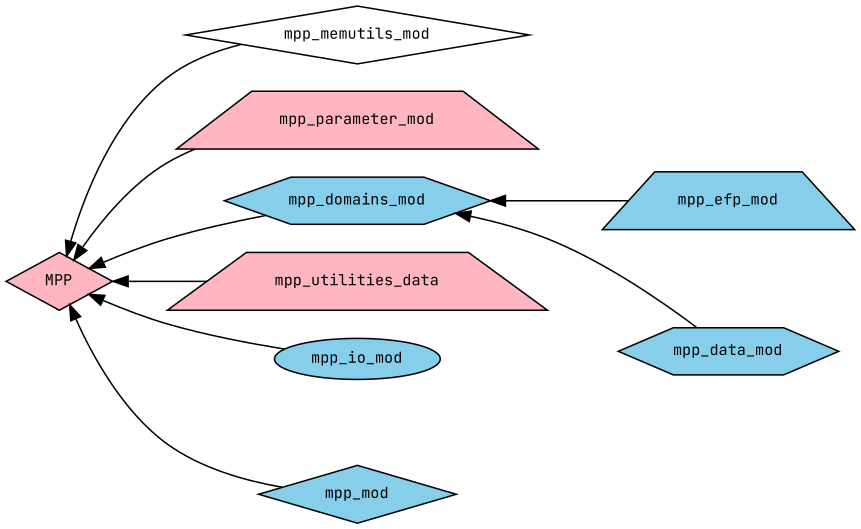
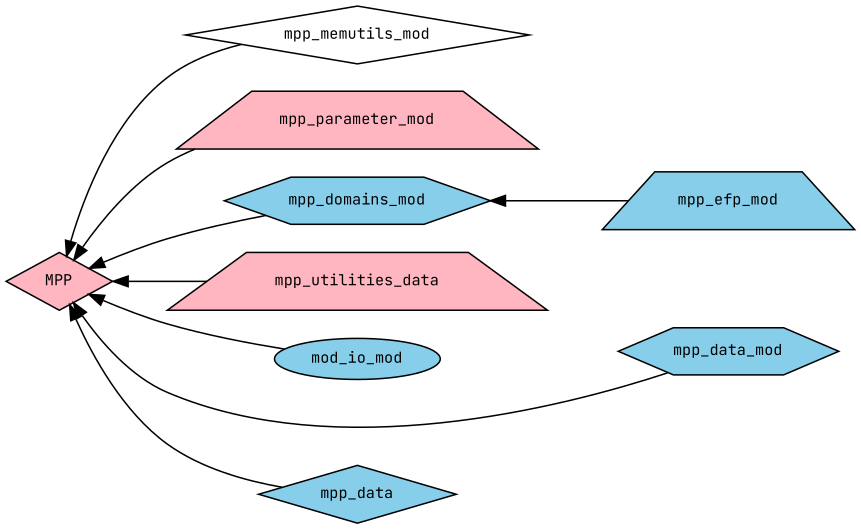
  digraph {
    fontname="JetBrains Mono"
    rankdir=LR
    node [color=black fillcolor=skyblue fontname="JetBrains Mono" fontsize=10 shape=trapezium style=filled]
    edge [dir=back fontname="JetBrains Mono" fontsize=10 labelfontname=Helvetica labelfontsize=10 shape=plaintext style=solid]
    n1 [height=0.2 label=mpp_efp_mod width=0.4]
    n2 [fillcolor=white height=0.2 label=mpp_memutils_mod shape=diamond width=0.4]
    n3 [fillcolor=lightpink height=0.2 label=mpp_parameter_mod width=0.4]
    n4 [height=0.2 label=mpp_domains_mod shape=hexagon width=0.4]
    n5 [fillcolor=lightpink fontcolor=black height=0.2 label=MPP shape=diamond width=0.4]
    n6 [fillcolor=lightpink height=0.2 label=mpp_utilities_data width=0.4]
-   n7 [height=0.2 label=mpp_io_mod shape=ellipse width=0.4]
+   n7 [height=0.2 label=mod_io_mod shape=ellipse width=0.4]
    n8 [height=0.2 label=mpp_data_mod shape=hexagon width=0.4]
-   n9 [height=0.2 label=mpp_mod shape=diamond width=0.4]
+   n9 [height=0.2 label=mpp_data shape=diamond width=0.4]
    n4 -> n1
    n5 -> n2
    n5 -> n3
    n5 -> n4
    n5 -> n6
    n5 -> n7
-   n4 -> n8
+   n5 -> n8
    n5 -> n9
  }
